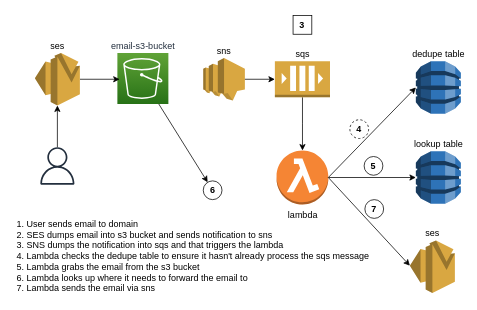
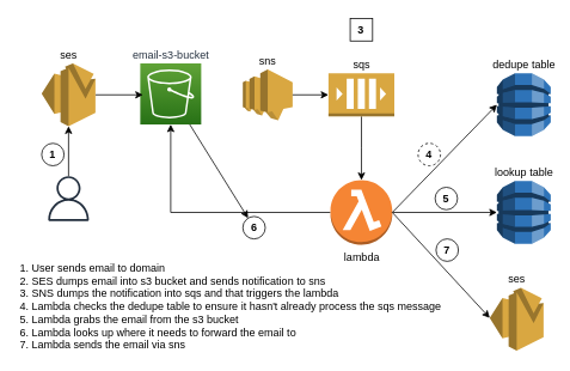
  <mxCell id="0" />
  <mxCell id="1" parent="0" />
  <mxCell id="2" value="email-s3-bucket" style="outlineConnect=0;fontColor=#232F3E;gradientColor=#60A337;gradientDirection=north;fillColor=#277116;strokeColor=#ffffff;dashed=0;verticalLabelPosition=top;verticalAlign=bottom;align=center;html=1;fontSize=12;fontStyle=0;aspect=fixed;shape=mxgraph.aws4.resourceIcon;resIcon=mxgraph.aws4.s3;labelPosition=center;" parent="1" vertex="1"><mxGeometry x="156" y="70" width="68" height="68" as="geometry" /></mxCell>
  <mxCell id="3" value="" style="outlineConnect=0;fontColor=#232F3E;gradientColor=none;fillColor=#232F3E;strokeColor=none;dashed=0;verticalLabelPosition=bottom;verticalAlign=top;align=center;html=1;fontSize=12;fontStyle=0;aspect=fixed;pointerEvents=1;shape=mxgraph.aws4.user;" parent="1" vertex="1"><mxGeometry x="51" y="195.5" width="50" height="50" as="geometry" /></mxCell>
  <mxCell id="4" value="" style="endArrow=classic;html=1;" parent="1" source="3" target="15" edge="1"><mxGeometry width="50" height="50" relative="1" as="geometry"><mxPoint x="36" y="100" as="sourcePoint" /><mxPoint x="86.174" y="54.635" as="targetPoint" /></mxGeometry></mxCell>
  <mxCell id="5" value="" style="endArrow=classic;html=1;entryX=0.044;entryY=0.515;entryDx=0;entryDy=0;entryPerimeter=0;exitX=1;exitY=0.5;exitDx=0;exitDy=0;exitPerimeter=0;" parent="1" source="15" target="2" edge="1"><mxGeometry width="50" height="50" relative="1" as="geometry"><mxPoint x="163.826" y="54.988" as="sourcePoint" /><mxPoint x="236" y="-20" as="targetPoint" /></mxGeometry></mxCell>
  <mxCell id="6" value="sns" style="outlineConnect=0;dashed=0;verticalLabelPosition=top;verticalAlign=bottom;align=center;html=1;shape=mxgraph.aws3.sns;fillColor=#D9A741;gradientColor=none;labelPosition=center;" parent="1" vertex="1"><mxGeometry x="270.5" y="76.75" width="55.5" height="56.5" as="geometry" /></mxCell>
  <mxCell id="7" value="" style="endArrow=classic;html=1;" parent="1" source="2" target="24" edge="1"><mxGeometry width="50" height="50" relative="1" as="geometry"><mxPoint x="296" y="150" as="sourcePoint" /><mxPoint x="226" y="90" as="targetPoint" /></mxGeometry></mxCell>
  <mxCell id="8" value="" style="edgeStyle=orthogonalEdgeStyle;rounded=0;orthogonalLoop=1;jettySize=auto;html=1;" edge="1" parent="1" source="9" target="13"><mxGeometry relative="1" as="geometry" /></mxCell>
  <mxCell id="9" value="sqs" style="outlineConnect=0;dashed=0;verticalLabelPosition=top;verticalAlign=bottom;align=center;html=1;shape=mxgraph.aws3.queue;fillColor=#D9A741;gradientColor=none;labelPosition=center;" parent="1" vertex="1"><mxGeometry x="366" y="81" width="73.5" height="48" as="geometry" /></mxCell>
  <mxCell id="10" value="" style="endArrow=classic;html=1;exitX=1;exitY=0.5;exitDx=0;exitDy=0;exitPerimeter=0;entryX=0;entryY=0.5;entryDx=0;entryDy=0;entryPerimeter=0;" parent="1" source="6" target="9" edge="1"><mxGeometry width="50" height="50" relative="1" as="geometry"><mxPoint x="376" y="130" as="sourcePoint" /><mxPoint x="426" y="80" as="targetPoint" /></mxGeometry></mxCell>
  <mxCell id="11" value="" style="edgeStyle=orthogonalEdgeStyle;rounded=0;orthogonalLoop=1;jettySize=auto;html=1;" edge="1" parent="1" source="13" target="20"><mxGeometry relative="1" as="geometry" /></mxCell>
+ <mxCell id="12" value="" style="edgeStyle=orthogonalEdgeStyle;rounded=0;orthogonalLoop=1;jettySize=auto;html=1;" edge="1" parent="1" source="13" target="2"><mxGeometry relative="1" as="geometry"><mxPoint x="288.25" y="236" as="targetPoint" /></mxGeometry></mxCell>
  <mxCell id="13" value="lambda" style="outlineConnect=0;dashed=0;verticalLabelPosition=bottom;verticalAlign=top;align=center;html=1;shape=mxgraph.aws3.lambda_function;fillColor=#F58534;gradientColor=none;labelPosition=center;" parent="1" vertex="1"><mxGeometry x="368.25" y="200" width="69" height="72" as="geometry" /></mxCell>
  <mxCell id="14" value="ses" style="outlineConnect=0;dashed=0;verticalLabelPosition=top;verticalAlign=bottom;align=center;html=1;shape=mxgraph.aws3.ses;fillColor=#D9A741;gradientColor=none;labelPosition=center;" parent="1" vertex="1"><mxGeometry x="546" y="320" width="60" height="70" as="geometry" /></mxCell>
  <mxCell id="15" value="ses" style="outlineConnect=0;dashed=0;verticalLabelPosition=top;verticalAlign=bottom;align=center;html=1;shape=mxgraph.aws3.ses;fillColor=#D9A741;gradientColor=none;labelPosition=center;" vertex="1" parent="1"><mxGeometry x="46" y="70" width="60" height="70" as="geometry" /></mxCell>
+ <mxCell id="16" value="&lt;b&gt;1&lt;/b&gt;" style="ellipse;whiteSpace=wrap;html=1;aspect=fixed;" vertex="1" parent="1"><mxGeometry x="46" y="159" width="25" height="25" as="geometry" /></mxCell>
  <mxCell id="17" value="1. User sends email to domain&lt;br&gt;2. SES dumps email into s3 bucket and sends notification to sns&lt;br&gt;3. SNS dumps the notification into sqs and that triggers the lambda&lt;br&gt;4. Lambda checks the dedupe table to ensure it hasn't already process the sqs message&lt;br&gt;5. Lambda grabs the email from the s3 bucket&lt;br&gt;6. Lambda looks up where it needs to forward the email to&lt;br&gt;7. Lambda sends the email via sns" style="text;html=1;align=left;verticalAlign=middle;resizable=0;points=[];autosize=1;" vertex="1" parent="1"><mxGeometry x="20" y="290.5" width="490" height="100" as="geometry" /></mxCell>
  <mxCell id="18" value="&lt;b&gt;3&lt;/b&gt;" style="whiteSpace=wrap;html=1;aspect=fixed;rounded=0;" vertex="1" parent="1"><mxGeometry x="390.25" y="20" width="25" height="25" as="geometry" /></mxCell>
  <mxCell id="19" value="dedupe table" style="outlineConnect=0;dashed=0;verticalLabelPosition=top;verticalAlign=bottom;align=center;html=1;shape=mxgraph.aws3.dynamo_db;fillColor=#2E73B8;gradientColor=none;labelPosition=center;" vertex="1" parent="1"><mxGeometry x="554" y="81" width="60" height="70" as="geometry" /></mxCell>
  <mxCell id="20" value="lookup table" style="outlineConnect=0;dashed=0;verticalLabelPosition=top;verticalAlign=bottom;align=center;html=1;shape=mxgraph.aws3.dynamo_db;fillColor=#2E73B8;gradientColor=none;labelPosition=center;" vertex="1" parent="1"><mxGeometry x="554" y="201" width="60" height="70" as="geometry" /></mxCell>
  <mxCell id="21" value="" style="endArrow=classic;html=1;entryX=0;entryY=0.5;entryDx=0;entryDy=0;entryPerimeter=0;exitX=1;exitY=0.5;exitDx=0;exitDy=0;exitPerimeter=0;" edge="1" parent="1" source="13" target="19"><mxGeometry width="50" height="50" relative="1" as="geometry"><mxPoint x="476" y="230" as="sourcePoint" /><mxPoint x="526" y="180" as="targetPoint" /></mxGeometry></mxCell>
  <mxCell id="22" value="&lt;b&gt;4&lt;/b&gt;" style="ellipse;whiteSpace=wrap;html=1;aspect=fixed;dashed=1;" vertex="1" parent="1"><mxGeometry x="466" y="159" width="25" height="25" as="geometry" /></mxCell>
  <mxCell id="23" value="&lt;b&gt;5&lt;/b&gt;" style="ellipse;whiteSpace=wrap;html=1;aspect=fixed;" vertex="1" parent="1"><mxGeometry x="485" y="208" width="25" height="25" as="geometry" /></mxCell>
  <mxCell id="24" value="&lt;b&gt;6&lt;/b&gt;" style="ellipse;whiteSpace=wrap;html=1;aspect=fixed;" vertex="1" parent="1"><mxGeometry x="270.5" y="240.5" width="25" height="25" as="geometry" /></mxCell>
  <mxCell id="25" value="" style="endArrow=classic;html=1;entryX=0;entryY=0.48;entryDx=0;entryDy=0;entryPerimeter=0;exitX=1;exitY=0.5;exitDx=0;exitDy=0;exitPerimeter=0;" edge="1" parent="1" source="13" target="14"><mxGeometry width="50" height="50" relative="1" as="geometry"><mxPoint x="436" y="230" as="sourcePoint" /><mxPoint x="336" y="180" as="targetPoint" /></mxGeometry></mxCell>
  <mxCell id="26" value="&lt;b&gt;7&lt;/b&gt;" style="ellipse;whiteSpace=wrap;html=1;aspect=fixed;" vertex="1" parent="1"><mxGeometry x="486" y="265.5" width="25" height="25" as="geometry" /></mxCell>
